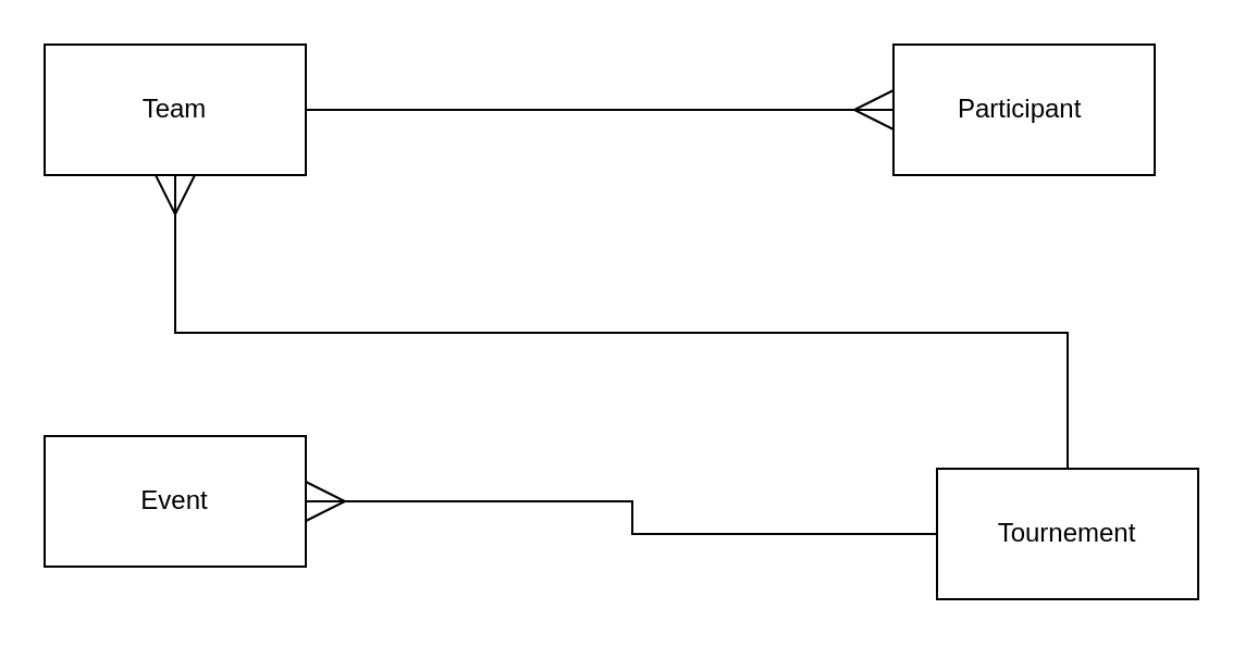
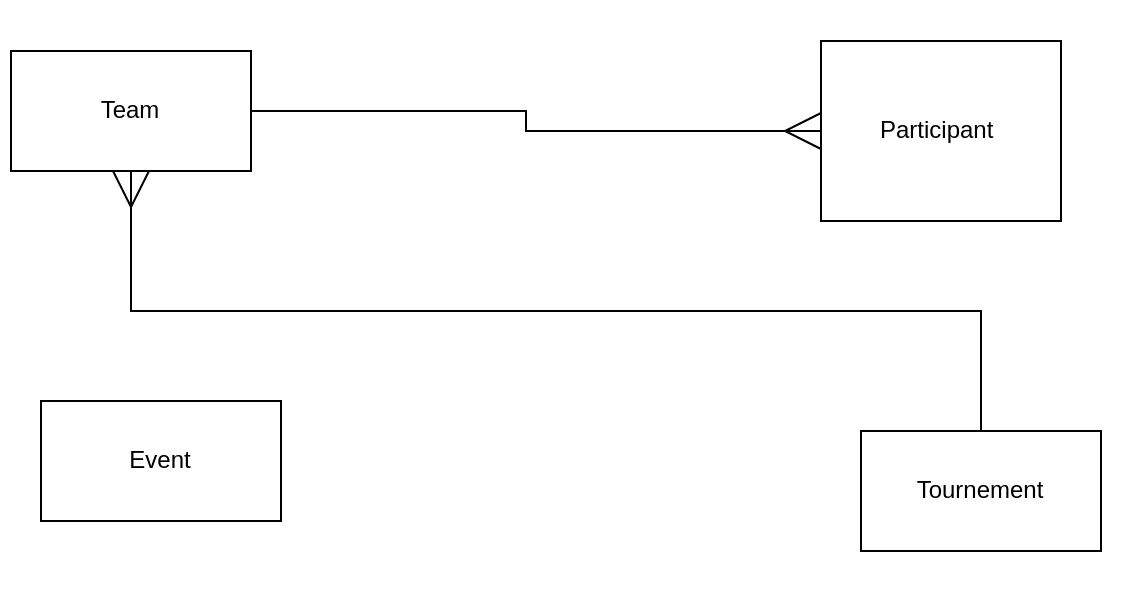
  <mxCell id="0" />
  <mxCell id="1" parent="0" />
  <mxCell id="2" style="edgeStyle=orthogonalEdgeStyle;rounded=0;orthogonalLoop=1;jettySize=auto;html=1;exitX=0.5;exitY=1;exitDx=0;exitDy=0;entryX=0.5;entryY=0;entryDx=0;entryDy=0;endArrow=none;endFill=0;startSize=16;endSize=16;startArrow=ERmany;startFill=0;" parent="1" source="3" target="8" edge="1"><mxGeometry relative="1" as="geometry" /></mxCell>
- <mxCell id="3" value="Team" style="rounded=0;whiteSpace=wrap;html=1;" parent="1" vertex="1"><mxGeometry x="20" y="20" width="120" height="60" as="geometry" /></mxCell>
+ <mxCell id="3" value="Team" style="rounded=0;whiteSpace=wrap;html=1;" parent="1" vertex="1"><mxGeometry x="5" y="25" width="120" height="60" as="geometry" /></mxCell>
  <mxCell id="4" style="edgeStyle=orthogonalEdgeStyle;rounded=0;orthogonalLoop=1;jettySize=auto;html=1;exitX=0;exitY=0.5;exitDx=0;exitDy=0;entryX=1;entryY=0.5;entryDx=0;entryDy=0;endArrow=none;endFill=0;startSize=16;endSize=16;startArrow=ERmany;startFill=0;" parent="1" source="5" target="3" edge="1"><mxGeometry relative="1" as="geometry" /></mxCell>
- <mxCell id="5" value="Participant&amp;nbsp;" style="rounded=0;whiteSpace=wrap;html=1;" parent="1" vertex="1"><mxGeometry x="410" y="20" width="120" height="60" as="geometry" /></mxCell>
+ <mxCell id="5" value="Participant&amp;nbsp;" style="rounded=0;whiteSpace=wrap;html=1;" parent="1" vertex="1"><mxGeometry x="410" y="20" width="120" height="90" as="geometry" /></mxCell>
  <mxCell id="6" value="Event" style="rounded=0;whiteSpace=wrap;html=1;" parent="1" vertex="1"><mxGeometry x="20" y="200" width="120" height="60" as="geometry" /></mxCell>
- <mxCell id="7" style="edgeStyle=orthogonalEdgeStyle;rounded=0;orthogonalLoop=1;jettySize=auto;html=1;exitX=0;exitY=0.5;exitDx=0;exitDy=0;entryX=1;entryY=0.5;entryDx=0;entryDy=0;endArrow=ERmany;endFill=0;startSize=16;endSize=16;" parent="1" source="8" target="6" edge="1"><mxGeometry relative="1" as="geometry" /></mxCell>
  <mxCell id="8" value="Tournement" style="rounded=0;whiteSpace=wrap;html=1;" parent="1" vertex="1"><mxGeometry x="430" y="215" width="120" height="60" as="geometry" /></mxCell>
